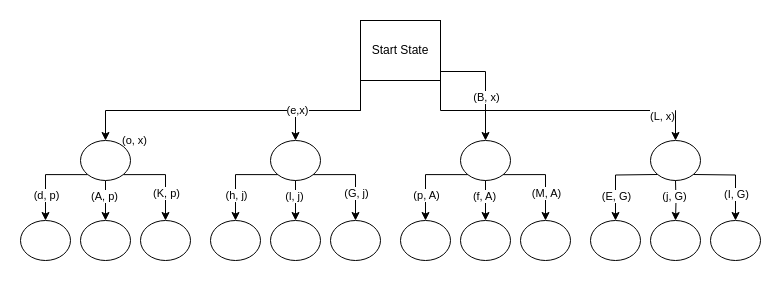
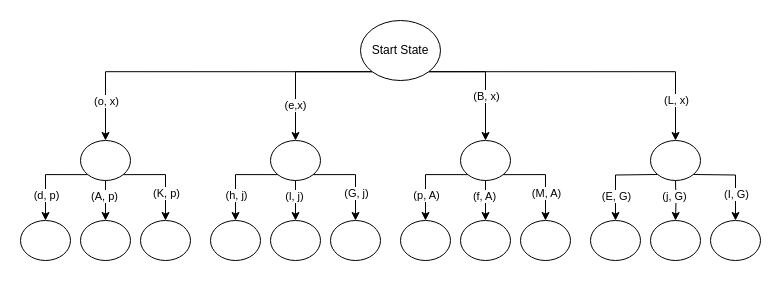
  <mxCell id="0" />
  <mxCell id="1" parent="0" />
  <mxCell id="2" style="edgeStyle=orthogonalEdgeStyle;rounded=0;orthogonalLoop=1;jettySize=auto;html=1;exitX=0;exitY=1;exitDx=0;exitDy=0;" edge="1" parent="1" source="10" target="17"><mxGeometry relative="1" as="geometry" /></mxCell>
  <mxCell id="3" value="(o, x)" style="edgeLabel;html=1;align=center;verticalAlign=middle;resizable=0;points=[];" vertex="1" connectable="0" parent="2"><mxGeometry x="-0.087" y="-1" relative="1" as="geometry"><mxPoint x="-113" y="30" as="offset" /></mxGeometry></mxCell>
  <mxCell id="4" style="edgeStyle=orthogonalEdgeStyle;rounded=0;orthogonalLoop=1;jettySize=auto;html=1;exitX=1;exitY=1;exitDx=0;exitDy=0;" edge="1" parent="1" source="10" target="18"><mxGeometry relative="1" as="geometry"><Array as="points"><mxPoint x="485" y="71" /></Array></mxGeometry></mxCell>
  <mxCell id="5" value="(B, x)" style="edgeLabel;html=1;align=center;verticalAlign=middle;resizable=0;points=[];" vertex="1" connectable="0" parent="4"><mxGeometry x="0.572" y="-1" relative="1" as="geometry"><mxPoint x="1" y="-18" as="offset" /></mxGeometry></mxCell>
  <mxCell id="6" style="edgeStyle=orthogonalEdgeStyle;rounded=0;orthogonalLoop=1;jettySize=auto;html=1;exitX=1;exitY=1;exitDx=0;exitDy=0;entryX=0.5;entryY=0;entryDx=0;entryDy=0;" edge="1" parent="1" source="10" target="20"><mxGeometry relative="1" as="geometry"><mxPoint x="610" y="140" as="targetPoint" /></mxGeometry></mxCell>
  <mxCell id="7" value="(L, x)" style="edgeLabel;html=1;align=center;verticalAlign=middle;resizable=0;points=[];" vertex="1" connectable="0" parent="6"><mxGeometry x="0.707" y="1" relative="1" as="geometry"><mxPoint x="-1" y="6" as="offset" /></mxGeometry></mxCell>
  <mxCell id="8" style="edgeStyle=orthogonalEdgeStyle;rounded=0;orthogonalLoop=1;jettySize=auto;html=1;exitX=0;exitY=1;exitDx=0;exitDy=0;" edge="1" parent="1" source="10" target="19"><mxGeometry relative="1" as="geometry" /></mxCell>
  <mxCell id="9" value="(e,x)" style="edgeLabel;html=1;align=center;verticalAlign=middle;resizable=0;points=[];" vertex="1" connectable="0" parent="8"><mxGeometry x="0.505" y="-1" relative="1" as="geometry"><mxPoint as="offset" /></mxGeometry></mxCell>
- <mxCell id="10" value="Start State" style="whiteSpace=wrap;html=1;rounded=0;" vertex="1" parent="1"><mxGeometry x="360" y="20" width="80" height="60" as="geometry" /></mxCell>
+ <mxCell id="10" value="Start State" style="ellipse;whiteSpace=wrap;html=1;" vertex="1" parent="1"><mxGeometry x="360" y="20" width="80" height="60" as="geometry" /></mxCell>
  <mxCell id="11" style="edgeStyle=orthogonalEdgeStyle;rounded=0;orthogonalLoop=1;jettySize=auto;html=1;exitX=0;exitY=1;exitDx=0;exitDy=0;entryX=0.5;entryY=0;entryDx=0;entryDy=0;" edge="1" parent="1" source="17" target="21"><mxGeometry relative="1" as="geometry"><mxPoint x="30" y="220" as="targetPoint" /></mxGeometry></mxCell>
  <mxCell id="12" value="(d, p)" style="edgeLabel;html=1;align=center;verticalAlign=middle;resizable=0;points=[];" vertex="1" connectable="0" parent="11"><mxGeometry x="0.431" relative="1" as="geometry"><mxPoint as="offset" /></mxGeometry></mxCell>
  <mxCell id="13" style="edgeStyle=orthogonalEdgeStyle;rounded=0;orthogonalLoop=1;jettySize=auto;html=1;exitX=0.5;exitY=1;exitDx=0;exitDy=0;entryX=0.5;entryY=0;entryDx=0;entryDy=0;" edge="1" parent="1" source="17" target="22"><mxGeometry relative="1" as="geometry"><mxPoint x="105.273" y="220" as="targetPoint" /></mxGeometry></mxCell>
  <mxCell id="14" value="(A, p)" style="edgeLabel;html=1;align=center;verticalAlign=middle;resizable=0;points=[];" vertex="1" connectable="0" parent="13"><mxGeometry x="-0.253" y="-2" relative="1" as="geometry"><mxPoint as="offset" /></mxGeometry></mxCell>
  <mxCell id="15" style="edgeStyle=orthogonalEdgeStyle;rounded=0;orthogonalLoop=1;jettySize=auto;html=1;exitX=1;exitY=1;exitDx=0;exitDy=0;entryX=0.5;entryY=0;entryDx=0;entryDy=0;" edge="1" parent="1" source="17" target="23"><mxGeometry relative="1" as="geometry"><mxPoint x="170" y="220" as="targetPoint" /></mxGeometry></mxCell>
  <mxCell id="16" value="(K, p)" style="edgeLabel;html=1;align=center;verticalAlign=middle;resizable=0;points=[];" vertex="1" connectable="0" parent="15"><mxGeometry x="0.391" relative="1" as="geometry"><mxPoint as="offset" /></mxGeometry></mxCell>
  <mxCell id="17" value="" style="ellipse;whiteSpace=wrap;html=1;" vertex="1" parent="1"><mxGeometry x="80" y="140" width="50" height="40" as="geometry" /></mxCell>
  <mxCell id="18" value="" style="ellipse;whiteSpace=wrap;html=1;" vertex="1" parent="1"><mxGeometry x="460" y="140" width="50" height="40" as="geometry" /></mxCell>
  <mxCell id="19" value="" style="ellipse;whiteSpace=wrap;html=1;" vertex="1" parent="1"><mxGeometry x="270" y="140" width="50" height="40" as="geometry" /></mxCell>
  <mxCell id="20" value="" style="ellipse;whiteSpace=wrap;html=1;" vertex="1" parent="1"><mxGeometry x="650" y="140" width="50" height="40" as="geometry" /></mxCell>
  <mxCell id="21" value="" style="ellipse;whiteSpace=wrap;html=1;" vertex="1" parent="1"><mxGeometry x="20" y="220" width="50" height="40" as="geometry" /></mxCell>
  <mxCell id="22" value="" style="ellipse;whiteSpace=wrap;html=1;" vertex="1" parent="1"><mxGeometry x="80" y="220" width="50" height="40" as="geometry" /></mxCell>
  <mxCell id="23" value="" style="ellipse;whiteSpace=wrap;html=1;" vertex="1" parent="1"><mxGeometry x="140" y="220" width="50" height="40" as="geometry" /></mxCell>
  <mxCell id="24" style="edgeStyle=orthogonalEdgeStyle;rounded=0;orthogonalLoop=1;jettySize=auto;html=1;exitX=0;exitY=1;exitDx=0;exitDy=0;entryX=0.5;entryY=0;entryDx=0;entryDy=0;" edge="1" parent="1" target="30" source="19"><mxGeometry relative="1" as="geometry"><mxPoint x="220" y="220" as="targetPoint" /><mxPoint x="277" y="174" as="sourcePoint" /></mxGeometry></mxCell>
  <mxCell id="25" value="(h, j)" style="edgeLabel;html=1;align=center;verticalAlign=middle;resizable=0;points=[];" vertex="1" connectable="0" parent="24"><mxGeometry x="0.431" relative="1" as="geometry"><mxPoint as="offset" /></mxGeometry></mxCell>
  <mxCell id="26" style="edgeStyle=orthogonalEdgeStyle;rounded=0;orthogonalLoop=1;jettySize=auto;html=1;exitX=0.5;exitY=1;exitDx=0;exitDy=0;entryX=0.5;entryY=0;entryDx=0;entryDy=0;" edge="1" parent="1" target="31" source="19"><mxGeometry relative="1" as="geometry"><mxPoint x="295.273" y="220" as="targetPoint" /><mxPoint x="295" y="180" as="sourcePoint" /></mxGeometry></mxCell>
  <mxCell id="27" value="(l, j)" style="edgeLabel;html=1;align=center;verticalAlign=middle;resizable=0;points=[];" vertex="1" connectable="0" parent="26"><mxGeometry x="-0.253" y="-2" relative="1" as="geometry"><mxPoint as="offset" /></mxGeometry></mxCell>
  <mxCell id="28" style="edgeStyle=orthogonalEdgeStyle;rounded=0;orthogonalLoop=1;jettySize=auto;html=1;exitX=1;exitY=1;exitDx=0;exitDy=0;entryX=0.5;entryY=0;entryDx=0;entryDy=0;" edge="1" parent="1" target="32" source="19"><mxGeometry relative="1" as="geometry"><mxPoint x="360" y="220" as="targetPoint" /><mxPoint x="313" y="174" as="sourcePoint" /></mxGeometry></mxCell>
  <mxCell id="29" value="(G, j)" style="edgeLabel;html=1;align=center;verticalAlign=middle;resizable=0;points=[];" vertex="1" connectable="0" parent="28"><mxGeometry x="0.391" relative="1" as="geometry"><mxPoint as="offset" /></mxGeometry></mxCell>
  <mxCell id="30" value="" style="ellipse;whiteSpace=wrap;html=1;" vertex="1" parent="1"><mxGeometry x="210" y="220" width="50" height="40" as="geometry" /></mxCell>
  <mxCell id="31" value="" style="ellipse;whiteSpace=wrap;html=1;" vertex="1" parent="1"><mxGeometry x="270" y="220" width="50" height="40" as="geometry" /></mxCell>
  <mxCell id="32" value="" style="ellipse;whiteSpace=wrap;html=1;" vertex="1" parent="1"><mxGeometry x="330" y="220" width="50" height="40" as="geometry" /></mxCell>
  <mxCell id="33" style="edgeStyle=orthogonalEdgeStyle;rounded=0;orthogonalLoop=1;jettySize=auto;html=1;exitX=0;exitY=1;exitDx=0;exitDy=0;entryX=0.5;entryY=0;entryDx=0;entryDy=0;" edge="1" parent="1" target="39" source="18"><mxGeometry relative="1" as="geometry"><mxPoint x="410" y="220" as="targetPoint" /><mxPoint x="467" y="174" as="sourcePoint" /></mxGeometry></mxCell>
  <mxCell id="34" value="(p, A)" style="edgeLabel;html=1;align=center;verticalAlign=middle;resizable=0;points=[];" vertex="1" connectable="0" parent="33"><mxGeometry x="0.431" relative="1" as="geometry"><mxPoint as="offset" /></mxGeometry></mxCell>
  <mxCell id="35" style="edgeStyle=orthogonalEdgeStyle;rounded=0;orthogonalLoop=1;jettySize=auto;html=1;exitX=0.5;exitY=1;exitDx=0;exitDy=0;entryX=0.5;entryY=0;entryDx=0;entryDy=0;" edge="1" parent="1" target="40" source="18"><mxGeometry relative="1" as="geometry"><mxPoint x="485.273" y="220" as="targetPoint" /><mxPoint x="485" y="180" as="sourcePoint" /></mxGeometry></mxCell>
  <mxCell id="36" value="(f, A)" style="edgeLabel;html=1;align=center;verticalAlign=middle;resizable=0;points=[];" vertex="1" connectable="0" parent="35"><mxGeometry x="-0.253" y="-2" relative="1" as="geometry"><mxPoint as="offset" /></mxGeometry></mxCell>
  <mxCell id="37" style="edgeStyle=orthogonalEdgeStyle;rounded=0;orthogonalLoop=1;jettySize=auto;html=1;exitX=1;exitY=1;exitDx=0;exitDy=0;entryX=0.5;entryY=0;entryDx=0;entryDy=0;" edge="1" parent="1" target="41" source="18"><mxGeometry relative="1" as="geometry"><mxPoint x="550" y="220" as="targetPoint" /><mxPoint x="503" y="174" as="sourcePoint" /></mxGeometry></mxCell>
  <mxCell id="38" value="(M, A)" style="edgeLabel;html=1;align=center;verticalAlign=middle;resizable=0;points=[];" vertex="1" connectable="0" parent="37"><mxGeometry x="0.391" relative="1" as="geometry"><mxPoint as="offset" /></mxGeometry></mxCell>
  <mxCell id="39" value="" style="ellipse;whiteSpace=wrap;html=1;" vertex="1" parent="1"><mxGeometry x="400" y="220" width="50" height="40" as="geometry" /></mxCell>
  <mxCell id="40" value="" style="ellipse;whiteSpace=wrap;html=1;" vertex="1" parent="1"><mxGeometry x="460" y="220" width="50" height="40" as="geometry" /></mxCell>
  <mxCell id="41" value="" style="ellipse;whiteSpace=wrap;html=1;" vertex="1" parent="1"><mxGeometry x="520" y="220" width="50" height="40" as="geometry" /></mxCell>
  <mxCell id="42" style="edgeStyle=orthogonalEdgeStyle;rounded=0;orthogonalLoop=1;jettySize=auto;html=1;exitX=0;exitY=1;exitDx=0;exitDy=0;entryX=0.5;entryY=0;entryDx=0;entryDy=0;" edge="1" parent="1" target="48"><mxGeometry relative="1" as="geometry"><mxPoint x="600" y="220" as="targetPoint" /><mxPoint x="657" y="174" as="sourcePoint" /></mxGeometry></mxCell>
  <mxCell id="43" value="(E, G)" style="edgeLabel;html=1;align=center;verticalAlign=middle;resizable=0;points=[];" vertex="1" connectable="0" parent="42"><mxGeometry x="0.431" relative="1" as="geometry"><mxPoint as="offset" /></mxGeometry></mxCell>
  <mxCell id="44" style="edgeStyle=orthogonalEdgeStyle;rounded=0;orthogonalLoop=1;jettySize=auto;html=1;exitX=0.5;exitY=1;exitDx=0;exitDy=0;entryX=0.5;entryY=0;entryDx=0;entryDy=0;" edge="1" parent="1" target="49"><mxGeometry relative="1" as="geometry"><mxPoint x="675.273" y="220" as="targetPoint" /><mxPoint x="675" y="180" as="sourcePoint" /></mxGeometry></mxCell>
  <mxCell id="45" value="(j, G)" style="edgeLabel;html=1;align=center;verticalAlign=middle;resizable=0;points=[];" vertex="1" connectable="0" parent="44"><mxGeometry x="-0.253" y="-2" relative="1" as="geometry"><mxPoint as="offset" /></mxGeometry></mxCell>
  <mxCell id="46" style="edgeStyle=orthogonalEdgeStyle;rounded=0;orthogonalLoop=1;jettySize=auto;html=1;exitX=1;exitY=1;exitDx=0;exitDy=0;entryX=0.5;entryY=0;entryDx=0;entryDy=0;" edge="1" parent="1" target="50"><mxGeometry relative="1" as="geometry"><mxPoint x="740" y="220" as="targetPoint" /><mxPoint x="693" y="174" as="sourcePoint" /></mxGeometry></mxCell>
  <mxCell id="47" value="(I, G)" style="edgeLabel;html=1;align=center;verticalAlign=middle;resizable=0;points=[];" vertex="1" connectable="0" parent="46"><mxGeometry x="0.391" relative="1" as="geometry"><mxPoint as="offset" /></mxGeometry></mxCell>
  <mxCell id="48" value="" style="ellipse;whiteSpace=wrap;html=1;" vertex="1" parent="1"><mxGeometry x="590" y="220" width="50" height="40" as="geometry" /></mxCell>
  <mxCell id="49" value="" style="ellipse;whiteSpace=wrap;html=1;" vertex="1" parent="1"><mxGeometry x="650" y="220" width="50" height="40" as="geometry" /></mxCell>
  <mxCell id="50" value="" style="ellipse;whiteSpace=wrap;html=1;" vertex="1" parent="1"><mxGeometry x="710" y="220" width="50" height="40" as="geometry" /></mxCell>
